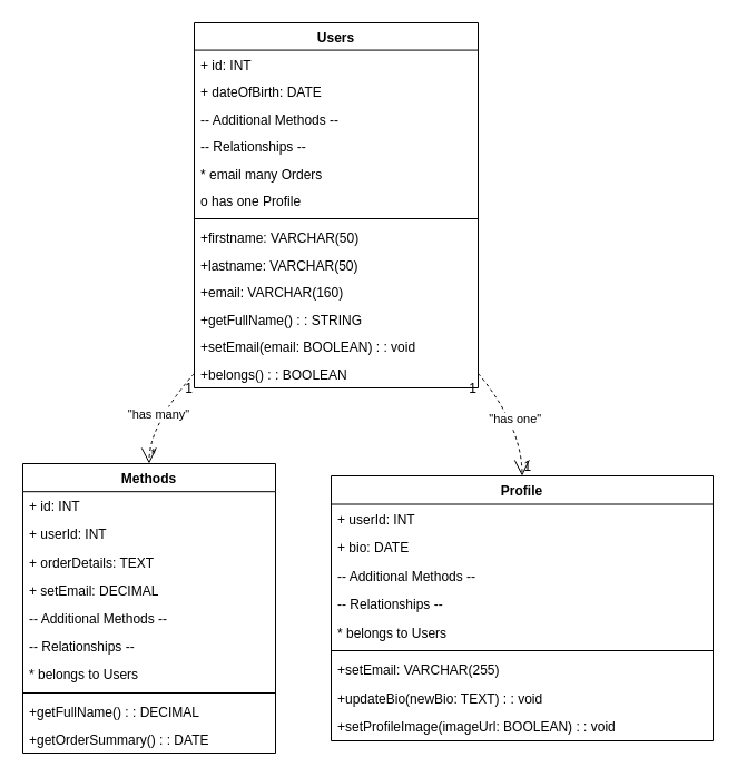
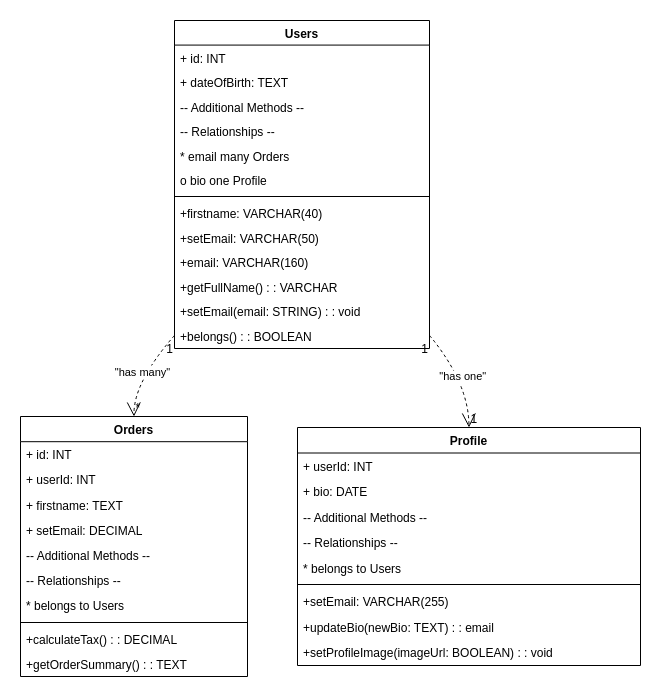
  <mxCell id="0" />
  <mxCell id="1" parent="0" />
  <mxCell id="2" value="Users" style="swimlane;fontStyle=1;align=center;verticalAlign=top;childLayout=stackLayout;horizontal=1;startSize=24.577;horizontalStack=0;resizeParent=1;resizeParentMax=0;resizeLast=0;collapsible=0;marginBottom=0;" vertex="1" parent="1"><mxGeometry x="174" y="20" width="255" height="328" as="geometry" /></mxCell>
  <mxCell id="3" value="+ id: INT" style="text;strokeColor=none;fillColor=none;align=left;verticalAlign=top;spacingLeft=4;spacingRight=4;overflow=hidden;rotatable=0;points=[[0,0.5],[1,0.5]];portConstraint=eastwest;" vertex="1" parent="2"><mxGeometry y="25" width="255" height="25" as="geometry" /></mxCell>
- <mxCell id="4" value="+ dateOfBirth: DATE" style="text;strokeColor=none;fillColor=none;align=left;verticalAlign=top;spacingLeft=4;spacingRight=4;overflow=hidden;rotatable=0;points=[[0,0.5],[1,0.5]];portConstraint=eastwest;" vertex="1" parent="2"><mxGeometry y="49" width="255" height="25" as="geometry" /></mxCell>
+ <mxCell id="4" value="+ dateOfBirth: TEXT" style="text;strokeColor=none;fillColor=none;align=left;verticalAlign=top;spacingLeft=4;spacingRight=4;overflow=hidden;rotatable=0;points=[[0,0.5],[1,0.5]];portConstraint=eastwest;" vertex="1" parent="2"><mxGeometry y="49" width="255" height="25" as="geometry" /></mxCell>
  <mxCell id="5" value="-- Additional Methods --" style="text;strokeColor=none;fillColor=none;align=left;verticalAlign=top;spacingLeft=4;spacingRight=4;overflow=hidden;rotatable=0;points=[[0,0.5],[1,0.5]];portConstraint=eastwest;" vertex="1" parent="2"><mxGeometry y="74" width="255" height="25" as="geometry" /></mxCell>
  <mxCell id="6" value="-- Relationships --" style="text;strokeColor=none;fillColor=none;align=left;verticalAlign=top;spacingLeft=4;spacingRight=4;overflow=hidden;rotatable=0;points=[[0,0.5],[1,0.5]];portConstraint=eastwest;" vertex="1" parent="2"><mxGeometry y="98" width="255" height="25" as="geometry" /></mxCell>
  <mxCell id="7" value="* email many Orders" style="text;strokeColor=none;fillColor=none;align=left;verticalAlign=top;spacingLeft=4;spacingRight=4;overflow=hidden;rotatable=0;points=[[0,0.5],[1,0.5]];portConstraint=eastwest;" vertex="1" parent="2"><mxGeometry y="123" width="255" height="25" as="geometry" /></mxCell>
- <mxCell id="8" value="o has one Profile" style="text;strokeColor=none;fillColor=none;align=left;verticalAlign=top;spacingLeft=4;spacingRight=4;overflow=hidden;rotatable=0;points=[[0,0.5],[1,0.5]];portConstraint=eastwest;" vertex="1" parent="2"><mxGeometry y="147" width="255" height="25" as="geometry" /></mxCell>
+ <mxCell id="8" value="o bio one Profile" style="text;strokeColor=none;fillColor=none;align=left;verticalAlign=top;spacingLeft=4;spacingRight=4;overflow=hidden;rotatable=0;points=[[0,0.5],[1,0.5]];portConstraint=eastwest;" vertex="1" parent="2"><mxGeometry y="147" width="255" height="25" as="geometry" /></mxCell>
  <mxCell id="9" style="line;strokeWidth=1;fillColor=none;align=left;verticalAlign=middle;spacingTop=-1;spacingLeft=3;spacingRight=3;rotatable=0;labelPosition=right;points=[];portConstraint=eastwest;strokeColor=inherit;" vertex="1" parent="2"><mxGeometry y="172" width="255" height="8" as="geometry" /></mxCell>
- <mxCell id="10" value="+firstname: VARCHAR(50)" style="text;strokeColor=none;fillColor=none;align=left;verticalAlign=top;spacingLeft=4;spacingRight=4;overflow=hidden;rotatable=0;points=[[0,0.5],[1,0.5]];portConstraint=eastwest;" vertex="1" parent="2"><mxGeometry y="180" width="255" height="25" as="geometry" /></mxCell>
- <mxCell id="11" value="+lastname: VARCHAR(50)" style="text;strokeColor=none;fillColor=none;align=left;verticalAlign=top;spacingLeft=4;spacingRight=4;overflow=hidden;rotatable=0;points=[[0,0.5],[1,0.5]];portConstraint=eastwest;" vertex="1" parent="2"><mxGeometry y="205" width="255" height="25" as="geometry" /></mxCell>
+ <mxCell id="10" value="+firstname: VARCHAR(40)" style="text;strokeColor=none;fillColor=none;align=left;verticalAlign=top;spacingLeft=4;spacingRight=4;overflow=hidden;rotatable=0;points=[[0,0.5],[1,0.5]];portConstraint=eastwest;" vertex="1" parent="2"><mxGeometry y="180" width="255" height="25" as="geometry" /></mxCell>
+ <mxCell id="11" value="+setEmail: VARCHAR(50)" style="text;strokeColor=none;fillColor=none;align=left;verticalAlign=top;spacingLeft=4;spacingRight=4;overflow=hidden;rotatable=0;points=[[0,0.5],[1,0.5]];portConstraint=eastwest;" vertex="1" parent="2"><mxGeometry y="205" width="255" height="25" as="geometry" /></mxCell>
  <mxCell id="12" value="+email: VARCHAR(160)" style="text;strokeColor=none;fillColor=none;align=left;verticalAlign=top;spacingLeft=4;spacingRight=4;overflow=hidden;rotatable=0;points=[[0,0.5],[1,0.5]];portConstraint=eastwest;" vertex="1" parent="2"><mxGeometry y="229" width="255" height="25" as="geometry" /></mxCell>
- <mxCell id="13" value="+getFullName() : : STRING" style="text;strokeColor=none;fillColor=none;align=left;verticalAlign=top;spacingLeft=4;spacingRight=4;overflow=hidden;rotatable=0;points=[[0,0.5],[1,0.5]];portConstraint=eastwest;" vertex="1" parent="2"><mxGeometry y="254" width="255" height="25" as="geometry" /></mxCell>
- <mxCell id="14" value="+setEmail(email: BOOLEAN) : : void" style="text;strokeColor=none;fillColor=none;align=left;verticalAlign=top;spacingLeft=4;spacingRight=4;overflow=hidden;rotatable=0;points=[[0,0.5],[1,0.5]];portConstraint=eastwest;" vertex="1" parent="2"><mxGeometry y="278" width="255" height="25" as="geometry" /></mxCell>
+ <mxCell id="13" value="+getFullName() : : VARCHAR" style="text;strokeColor=none;fillColor=none;align=left;verticalAlign=top;spacingLeft=4;spacingRight=4;overflow=hidden;rotatable=0;points=[[0,0.5],[1,0.5]];portConstraint=eastwest;" vertex="1" parent="2"><mxGeometry y="254" width="255" height="25" as="geometry" /></mxCell>
+ <mxCell id="14" value="+setEmail(email: STRING) : : void" style="text;strokeColor=none;fillColor=none;align=left;verticalAlign=top;spacingLeft=4;spacingRight=4;overflow=hidden;rotatable=0;points=[[0,0.5],[1,0.5]];portConstraint=eastwest;" vertex="1" parent="2"><mxGeometry y="278" width="255" height="25" as="geometry" /></mxCell>
  <mxCell id="15" value="+belongs() : : BOOLEAN" style="text;strokeColor=none;fillColor=none;align=left;verticalAlign=top;spacingLeft=4;spacingRight=4;overflow=hidden;rotatable=0;points=[[0,0.5],[1,0.5]];portConstraint=eastwest;" vertex="1" parent="2"><mxGeometry y="303" width="255" height="25" as="geometry" /></mxCell>
- <mxCell id="16" value="Methods" style="swimlane;fontStyle=1;align=center;verticalAlign=top;childLayout=stackLayout;horizontal=1;startSize=25.2;horizontalStack=0;resizeParent=1;resizeParentMax=0;resizeLast=0;collapsible=0;marginBottom=0;" vertex="1" parent="1"><mxGeometry x="20" y="416" width="227" height="260" as="geometry" /></mxCell>
+ <mxCell id="16" value="Orders" style="swimlane;fontStyle=1;align=center;verticalAlign=top;childLayout=stackLayout;horizontal=1;startSize=25.2;horizontalStack=0;resizeParent=1;resizeParentMax=0;resizeLast=0;collapsible=0;marginBottom=0;" vertex="1" parent="1"><mxGeometry x="20" y="416" width="227" height="260" as="geometry" /></mxCell>
  <mxCell id="17" value="+ id: INT" style="text;strokeColor=none;fillColor=none;align=left;verticalAlign=top;spacingLeft=4;spacingRight=4;overflow=hidden;rotatable=0;points=[[0,0.5],[1,0.5]];portConstraint=eastwest;" vertex="1" parent="16"><mxGeometry y="25" width="227" height="25" as="geometry" /></mxCell>
  <mxCell id="18" value="+ userId: INT" style="text;strokeColor=none;fillColor=none;align=left;verticalAlign=top;spacingLeft=4;spacingRight=4;overflow=hidden;rotatable=0;points=[[0,0.5],[1,0.5]];portConstraint=eastwest;" vertex="1" parent="16"><mxGeometry y="50" width="227" height="25" as="geometry" /></mxCell>
- <mxCell id="19" value="+ orderDetails: TEXT" style="text;strokeColor=none;fillColor=none;align=left;verticalAlign=top;spacingLeft=4;spacingRight=4;overflow=hidden;rotatable=0;points=[[0,0.5],[1,0.5]];portConstraint=eastwest;" vertex="1" parent="16"><mxGeometry y="76" width="227" height="25" as="geometry" /></mxCell>
+ <mxCell id="19" value="+ firstname: TEXT" style="text;strokeColor=none;fillColor=none;align=left;verticalAlign=top;spacingLeft=4;spacingRight=4;overflow=hidden;rotatable=0;points=[[0,0.5],[1,0.5]];portConstraint=eastwest;" vertex="1" parent="16"><mxGeometry y="76" width="227" height="25" as="geometry" /></mxCell>
  <mxCell id="20" value="+ setEmail: DECIMAL" style="text;strokeColor=none;fillColor=none;align=left;verticalAlign=top;spacingLeft=4;spacingRight=4;overflow=hidden;rotatable=0;points=[[0,0.5],[1,0.5]];portConstraint=eastwest;" vertex="1" parent="16"><mxGeometry y="101" width="227" height="25" as="geometry" /></mxCell>
  <mxCell id="21" value="-- Additional Methods --" style="text;strokeColor=none;fillColor=none;align=left;verticalAlign=top;spacingLeft=4;spacingRight=4;overflow=hidden;rotatable=0;points=[[0,0.5],[1,0.5]];portConstraint=eastwest;" vertex="1" parent="16"><mxGeometry y="126" width="227" height="25" as="geometry" /></mxCell>
  <mxCell id="22" value="-- Relationships --" style="text;strokeColor=none;fillColor=none;align=left;verticalAlign=top;spacingLeft=4;spacingRight=4;overflow=hidden;rotatable=0;points=[[0,0.5],[1,0.5]];portConstraint=eastwest;" vertex="1" parent="16"><mxGeometry y="151" width="227" height="25" as="geometry" /></mxCell>
  <mxCell id="23" value="* belongs to Users" style="text;strokeColor=none;fillColor=none;align=left;verticalAlign=top;spacingLeft=4;spacingRight=4;overflow=hidden;rotatable=0;points=[[0,0.5],[1,0.5]];portConstraint=eastwest;" vertex="1" parent="16"><mxGeometry y="176" width="227" height="25" as="geometry" /></mxCell>
  <mxCell id="24" style="line;strokeWidth=1;fillColor=none;align=left;verticalAlign=middle;spacingTop=-1;spacingLeft=3;spacingRight=3;rotatable=0;labelPosition=right;points=[];portConstraint=eastwest;strokeColor=inherit;" vertex="1" parent="16"><mxGeometry y="202" width="227" height="8" as="geometry" /></mxCell>
- <mxCell id="25" value="+getFullName() : : DECIMAL" style="text;strokeColor=none;fillColor=none;align=left;verticalAlign=top;spacingLeft=4;spacingRight=4;overflow=hidden;rotatable=0;points=[[0,0.5],[1,0.5]];portConstraint=eastwest;" vertex="1" parent="16"><mxGeometry y="210" width="227" height="25" as="geometry" /></mxCell>
- <mxCell id="26" value="+getOrderSummary() : : DATE" style="text;strokeColor=none;fillColor=none;align=left;verticalAlign=top;spacingLeft=4;spacingRight=4;overflow=hidden;rotatable=0;points=[[0,0.5],[1,0.5]];portConstraint=eastwest;" vertex="1" parent="16"><mxGeometry y="235" width="227" height="25" as="geometry" /></mxCell>
+ <mxCell id="25" value="+calculateTax() : : DECIMAL" style="text;strokeColor=none;fillColor=none;align=left;verticalAlign=top;spacingLeft=4;spacingRight=4;overflow=hidden;rotatable=0;points=[[0,0.5],[1,0.5]];portConstraint=eastwest;" vertex="1" parent="16"><mxGeometry y="210" width="227" height="25" as="geometry" /></mxCell>
+ <mxCell id="26" value="+getOrderSummary() : : TEXT" style="text;strokeColor=none;fillColor=none;align=left;verticalAlign=top;spacingLeft=4;spacingRight=4;overflow=hidden;rotatable=0;points=[[0,0.5],[1,0.5]];portConstraint=eastwest;" vertex="1" parent="16"><mxGeometry y="235" width="227" height="25" as="geometry" /></mxCell>
  <mxCell id="27" value="Profile" style="swimlane;fontStyle=1;align=center;verticalAlign=top;childLayout=stackLayout;horizontal=1;startSize=25.5;horizontalStack=0;resizeParent=1;resizeParentMax=0;resizeLast=0;collapsible=0;marginBottom=0;" vertex="1" parent="1"><mxGeometry x="297" y="427" width="343" height="238" as="geometry" /></mxCell>
  <mxCell id="28" value="+ userId: INT" style="text;strokeColor=none;fillColor=none;align=left;verticalAlign=top;spacingLeft=4;spacingRight=4;overflow=hidden;rotatable=0;points=[[0,0.5],[1,0.5]];portConstraint=eastwest;" vertex="1" parent="27"><mxGeometry y="26" width="343" height="26" as="geometry" /></mxCell>
  <mxCell id="29" value="+ bio: DATE" style="text;strokeColor=none;fillColor=none;align=left;verticalAlign=top;spacingLeft=4;spacingRight=4;overflow=hidden;rotatable=0;points=[[0,0.5],[1,0.5]];portConstraint=eastwest;" vertex="1" parent="27"><mxGeometry y="51" width="343" height="26" as="geometry" /></mxCell>
  <mxCell id="30" value="-- Additional Methods --" style="text;strokeColor=none;fillColor=none;align=left;verticalAlign=top;spacingLeft=4;spacingRight=4;overflow=hidden;rotatable=0;points=[[0,0.5],[1,0.5]];portConstraint=eastwest;" vertex="1" parent="27"><mxGeometry y="77" width="343" height="26" as="geometry" /></mxCell>
  <mxCell id="31" value="-- Relationships --" style="text;strokeColor=none;fillColor=none;align=left;verticalAlign=top;spacingLeft=4;spacingRight=4;overflow=hidden;rotatable=0;points=[[0,0.5],[1,0.5]];portConstraint=eastwest;" vertex="1" parent="27"><mxGeometry y="102" width="343" height="26" as="geometry" /></mxCell>
  <mxCell id="32" value="* belongs to Users" style="text;strokeColor=none;fillColor=none;align=left;verticalAlign=top;spacingLeft=4;spacingRight=4;overflow=hidden;rotatable=0;points=[[0,0.5],[1,0.5]];portConstraint=eastwest;" vertex="1" parent="27"><mxGeometry y="128" width="343" height="26" as="geometry" /></mxCell>
  <mxCell id="33" style="line;strokeWidth=1;fillColor=none;align=left;verticalAlign=middle;spacingTop=-1;spacingLeft=3;spacingRight=3;rotatable=0;labelPosition=right;points=[];portConstraint=eastwest;strokeColor=inherit;" vertex="1" parent="27"><mxGeometry y="153" width="343" height="8" as="geometry" /></mxCell>
  <mxCell id="34" value="+setEmail: VARCHAR(255)" style="text;strokeColor=none;fillColor=none;align=left;verticalAlign=top;spacingLeft=4;spacingRight=4;overflow=hidden;rotatable=0;points=[[0,0.5],[1,0.5]];portConstraint=eastwest;" vertex="1" parent="27"><mxGeometry y="161" width="343" height="26" as="geometry" /></mxCell>
- <mxCell id="35" value="+updateBio(newBio: TEXT) : : void" style="text;strokeColor=none;fillColor=none;align=left;verticalAlign=top;spacingLeft=4;spacingRight=4;overflow=hidden;rotatable=0;points=[[0,0.5],[1,0.5]];portConstraint=eastwest;" vertex="1" parent="27"><mxGeometry y="187" width="343" height="26" as="geometry" /></mxCell>
+ <mxCell id="35" value="+updateBio(newBio: TEXT) : : email" style="text;strokeColor=none;fillColor=none;align=left;verticalAlign=top;spacingLeft=4;spacingRight=4;overflow=hidden;rotatable=0;points=[[0,0.5],[1,0.5]];portConstraint=eastwest;" vertex="1" parent="27"><mxGeometry y="187" width="343" height="26" as="geometry" /></mxCell>
  <mxCell id="36" value="+setProfileImage(imageUrl: BOOLEAN) : : void" style="text;strokeColor=none;fillColor=none;align=left;verticalAlign=top;spacingLeft=4;spacingRight=4;overflow=hidden;rotatable=0;points=[[0,0.5],[1,0.5]];portConstraint=eastwest;" vertex="1" parent="27"><mxGeometry y="212" width="343" height="26" as="geometry" /></mxCell>
  <mxCell id="37" value="&quot;has many&quot;" style="curved=1;startArrow=none;endArrow=open;endSize=12;exitX=0;exitY=0.96;entryX=0.5;entryY=0;dashed=1;" edge="1" parent="1" source="2" target="16"><mxGeometry relative="1" as="geometry"><Array as="points"><mxPoint x="133" y="382" /></Array></mxGeometry></mxCell>
  <mxCell id="38" value="1" style="edgeLabel;resizable=0;labelBackgroundColor=none;fontSize=12;align=right;verticalAlign=top;" vertex="1" parent="37"><mxGeometry x="-1" relative="1" as="geometry" /></mxCell>
  <mxCell id="39" value="*" style="edgeLabel;resizable=0;labelBackgroundColor=none;fontSize=12;align=left;verticalAlign=bottom;" vertex="1" parent="37"><mxGeometry x="1" relative="1" as="geometry" /></mxCell>
  <mxCell id="40" value="&quot;has one&quot;" style="curved=1;startArrow=none;endArrow=open;endSize=12;exitX=1;exitY=0.96;entryX=0.5;entryY=0;dashed=1;" edge="1" parent="1" source="2" target="27"><mxGeometry relative="1" as="geometry"><Array as="points"><mxPoint x="468" y="382" /></Array></mxGeometry></mxCell>
  <mxCell id="41" value="1" style="edgeLabel;resizable=0;labelBackgroundColor=none;fontSize=12;align=right;verticalAlign=top;" vertex="1" parent="40"><mxGeometry x="-1" relative="1" as="geometry" /></mxCell>
  <mxCell id="42" value="1" style="edgeLabel;resizable=0;labelBackgroundColor=none;fontSize=12;align=left;verticalAlign=bottom;" vertex="1" parent="40"><mxGeometry x="1" relative="1" as="geometry" /></mxCell>
